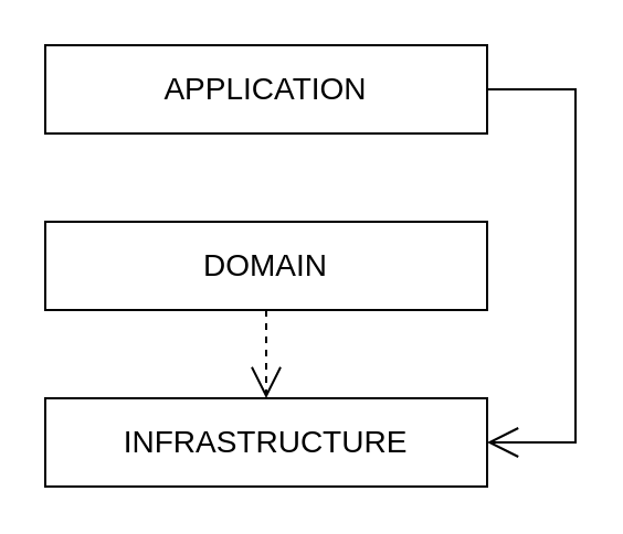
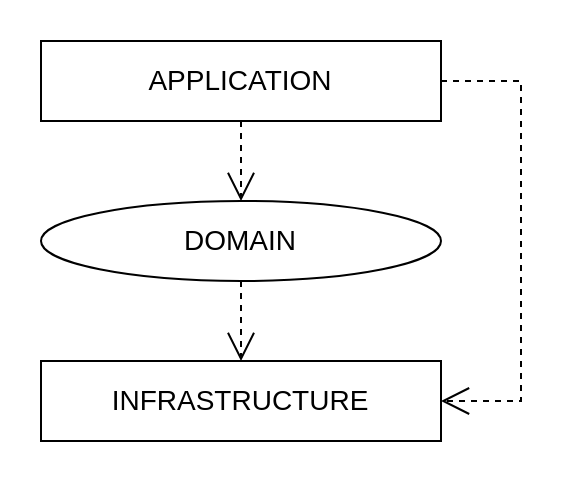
  <mxCell id="0" />
  <mxCell id="1" parent="0" />
- <mxCell id="2" style="edgeStyle=orthogonalEdgeStyle;rounded=0;orthogonalLoop=1;jettySize=auto;html=1;entryX=1;entryY=0.5;entryDx=0;entryDy=0;dashed=0;startSize=12;endArrow=open;endFill=0;endSize=12;fontSize=14;exitX=1;exitY=0.5;exitDx=0;exitDy=0;fontStyle=0;" edge="1" parent="1" source="3" target="5"><mxGeometry relative="1" as="geometry"><Array as="points"><mxPoint x="260" y="40" /><mxPoint x="260" y="200" /></Array></mxGeometry></mxCell>
+ <mxCell id="2" style="edgeStyle=orthogonalEdgeStyle;rounded=0;orthogonalLoop=1;jettySize=auto;html=1;entryX=1;entryY=0.5;entryDx=0;entryDy=0;dashed=1;startSize=12;endArrow=open;endFill=0;endSize=12;fontSize=14;exitX=1;exitY=0.5;exitDx=0;exitDy=0;fontStyle=0" edge="1" parent="1" source="3" target="5"><mxGeometry relative="1" as="geometry"><Array as="points"><mxPoint x="260" y="40" /><mxPoint x="260" y="200" /></Array></mxGeometry></mxCell>
  <mxCell id="3" value="APPLICATION" style="rounded=0;whiteSpace=wrap;html=1;fontStyle=0;fontSize=14;" parent="1" vertex="1"><mxGeometry x="20" y="20" width="200" height="40" as="geometry" /></mxCell>
- <mxCell id="4" value="DOMAIN" style="rounded=0;whiteSpace=wrap;html=1;fontStyle=0;fontSize=14;" parent="1" vertex="1"><mxGeometry x="20" y="100" width="200" height="40" as="geometry" /></mxCell>
+ <mxCell id="4" value="DOMAIN" style="ellipse;whiteSpace=wrap;html=1;fontStyle=0;fontSize=14;" parent="1" vertex="1"><mxGeometry x="20" y="100" width="200" height="40" as="geometry" /></mxCell>
  <mxCell id="5" value="INFRASTRUCTURE" style="rounded=0;whiteSpace=wrap;html=1;fontStyle=0;fontSize=14;" parent="1" vertex="1"><mxGeometry x="20" y="180" width="200" height="40" as="geometry" /></mxCell>
+ <mxCell id="6" value="Use" style="endArrow=open;endSize=12;dashed=1;html=1;fontSize=14;exitX=0.5;exitY=1;exitDx=0;exitDy=0;entryX=0.5;entryY=0;entryDx=0;entryDy=0;noLabel=1;fontColor=none;fontStyle=0" parent="1" source="3" target="4" edge="1"><mxGeometry width="160" relative="1" as="geometry"><mxPoint x="110" y="-10" as="sourcePoint" /><mxPoint x="110" y="50" as="targetPoint" /></mxGeometry></mxCell>
  <mxCell id="7" value="Use" style="endArrow=open;endSize=12;dashed=1;html=1;fontSize=14;exitX=0.5;exitY=1;exitDx=0;exitDy=0;entryX=0.5;entryY=0;entryDx=0;entryDy=0;noLabel=1;fontColor=none;endFill=0;fontStyle=0" parent="1" source="4" target="5" edge="1"><mxGeometry width="160" relative="1" as="geometry"><mxPoint x="110" y="150" as="sourcePoint" /><mxPoint x="110" y="210" as="targetPoint" /></mxGeometry></mxCell>
